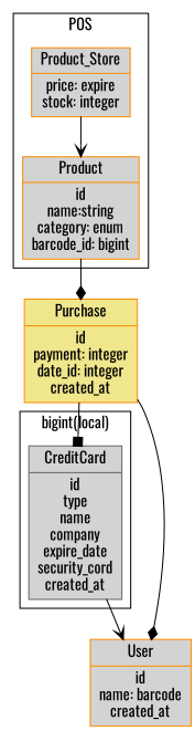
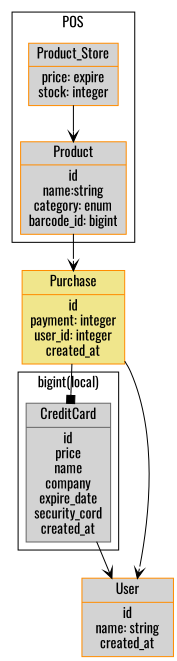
  digraph {
    fontname=Oswald
    nodesep=0.7
    node [color=darkorange fillcolor=lightgrey fontname=Oswald fontsize=14 shape=record style=filled]
    edge [arrowhead=diamond fontname=Oswald]
    n1 [height=0.01 label="{Product|id\nname:string\ncategory: enum\nbarcode_id: bigint}"]
    n2 [height=0.01 label="{Product_Store|price: expire\nstock: integer}"]
-   n3 [color=gray40 height=0.01 label="{CreditCard|id\ntype\nname\ncompany\nexpire_date\nsecurity_cord\ncreated_at}"]
-   n4 [fillcolor=khaki height=0.01 label="{Purchase|id\npayment: integer\ndate_id: integer\ncreated_at}"]
-   n5 [height=0.01 label="{User|id\nname: barcode\ncreated_at}"]
+   n3 [color=gray40 height=0.01 label="{CreditCard|id\nprice\nname\ncompany\nexpire_date\nsecurity_cord\ncreated_at}"]
+   n4 [fillcolor=khaki height=0.01 label="{Purchase|id\npayment: integer\nuser_id: integer\ncreated_at}"]
+   n5 [height=0.01 label="{User|id\nname: string\ncreated_at}"]
    subgraph cluster_1 {
      label=POS
      n1
      n2
    }
    subgraph cluster_2 {
      label="bigint(local)"
      n3
    }
-   n1 -> n4
+   n1 -> n4 [arrowhead=vee]
    n2 -> n1 [arrowhead=vee]
    n3 -> n5 [arrowhead=vee]
    n4 -> n3 [arrowhead=box]
-   n4 -> n5
+   n4 -> n5 [arrowhead=vee]
  }
